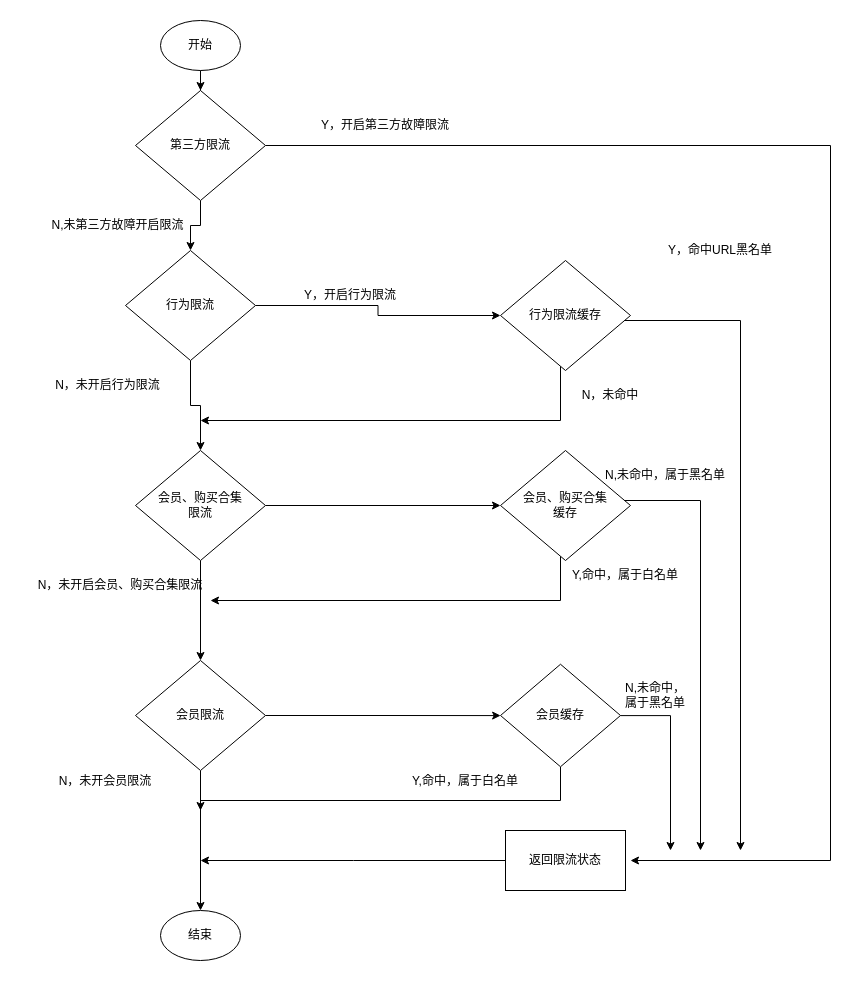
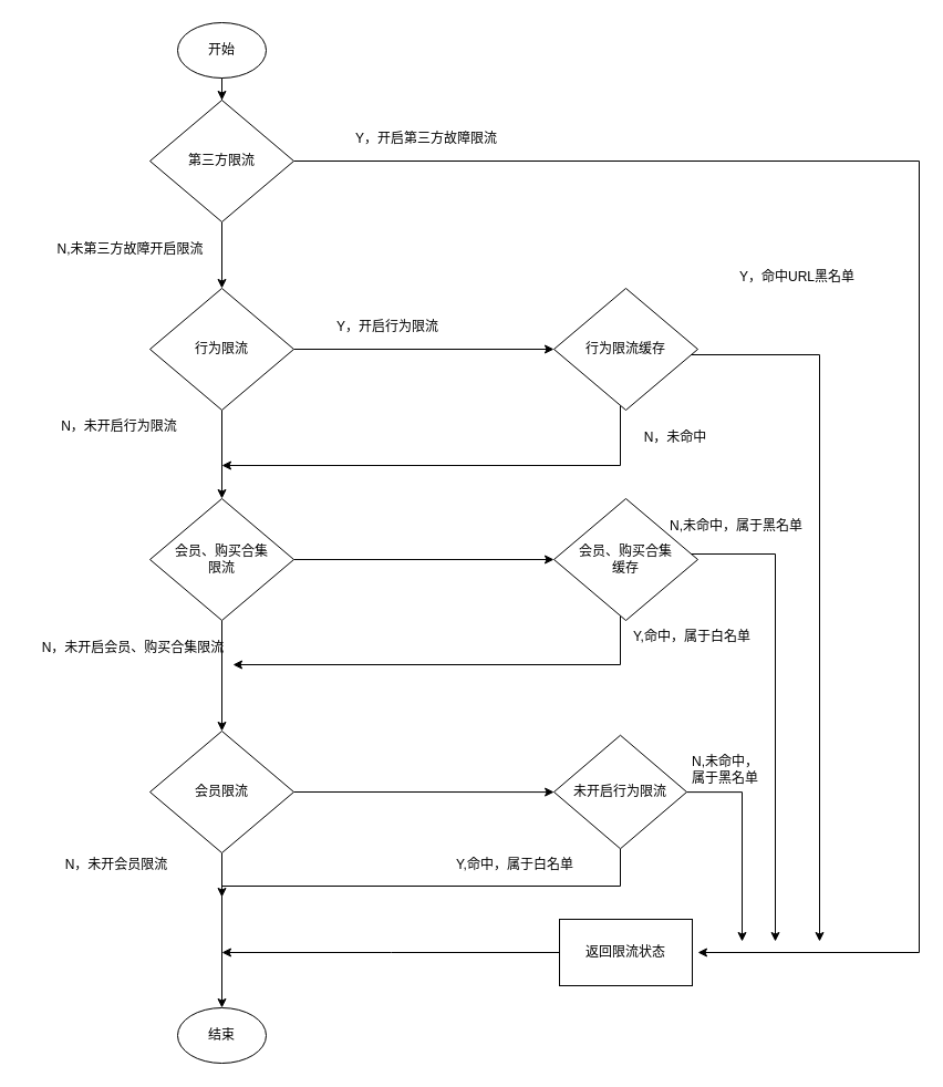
  <mxCell id="0" />
  <mxCell id="1" parent="0" />
  <mxCell id="2" style="edgeStyle=orthogonalEdgeStyle;rounded=0;orthogonalLoop=1;jettySize=auto;html=1;entryX=0.5;entryY=0;entryDx=0;entryDy=0;" edge="1" parent="1" source="3" target="6"><mxGeometry relative="1" as="geometry" /></mxCell>
  <mxCell id="3" value="开始" style="ellipse;whiteSpace=wrap;html=1;" vertex="1" parent="1"><mxGeometry x="160" y="20" width="80" height="50" as="geometry" /></mxCell>
  <mxCell id="4" style="edgeStyle=orthogonalEdgeStyle;rounded=0;orthogonalLoop=1;jettySize=auto;html=1;" edge="1" parent="1" source="6"><mxGeometry relative="1" as="geometry"><mxPoint x="630" y="860" as="targetPoint" /><Array as="points"><mxPoint x="830" y="145" /><mxPoint x="830" y="860" /></Array></mxGeometry></mxCell>
  <mxCell id="5" style="edgeStyle=orthogonalEdgeStyle;rounded=0;orthogonalLoop=1;jettySize=auto;html=1;entryX=0.5;entryY=0;entryDx=0;entryDy=0;" edge="1" parent="1" source="6" target="9"><mxGeometry relative="1" as="geometry" /></mxCell>
  <mxCell id="6" value="第三方限流" style="rhombus;whiteSpace=wrap;html=1;" vertex="1" parent="1"><mxGeometry x="135" y="90" width="130" height="110" as="geometry" /></mxCell>
  <mxCell id="7" value="" style="edgeStyle=orthogonalEdgeStyle;rounded=0;orthogonalLoop=1;jettySize=auto;html=1;" edge="1" parent="1" source="9" target="22"><mxGeometry relative="1" as="geometry" /></mxCell>
  <mxCell id="8" style="edgeStyle=orthogonalEdgeStyle;rounded=0;orthogonalLoop=1;jettySize=auto;html=1;exitX=0.5;exitY=1;exitDx=0;exitDy=0;entryX=0.5;entryY=0;entryDx=0;entryDy=0;" edge="1" parent="1" source="9" target="12"><mxGeometry relative="1" as="geometry" /></mxCell>
- <mxCell id="9" value="行为限流" style="rhombus;whiteSpace=wrap;html=1;" vertex="1" parent="1"><mxGeometry x="125" y="250" width="130" height="110" as="geometry" /></mxCell>
+ <mxCell id="9" value="行为限流" style="rhombus;whiteSpace=wrap;html=1;" vertex="1" parent="1"><mxGeometry x="135" y="260" width="130" height="110" as="geometry" /></mxCell>
  <mxCell id="10" style="edgeStyle=orthogonalEdgeStyle;rounded=0;orthogonalLoop=1;jettySize=auto;html=1;exitX=0.5;exitY=1;exitDx=0;exitDy=0;entryX=0.5;entryY=0;entryDx=0;entryDy=0;" edge="1" parent="1" source="12" target="15"><mxGeometry relative="1" as="geometry" /></mxCell>
  <mxCell id="11" value="" style="edgeStyle=orthogonalEdgeStyle;rounded=0;orthogonalLoop=1;jettySize=auto;html=1;" edge="1" parent="1" source="12" target="30"><mxGeometry relative="1" as="geometry" /></mxCell>
  <mxCell id="12" value="会员、购买合集&lt;br&gt;限流" style="rhombus;whiteSpace=wrap;html=1;" vertex="1" parent="1"><mxGeometry x="135" y="450" width="130" height="110" as="geometry" /></mxCell>
  <mxCell id="13" style="edgeStyle=orthogonalEdgeStyle;rounded=0;orthogonalLoop=1;jettySize=auto;html=1;entryX=0.5;entryY=0;entryDx=0;entryDy=0;" edge="1" parent="1" source="15" target="16"><mxGeometry relative="1" as="geometry" /></mxCell>
  <mxCell id="14" value="" style="edgeStyle=orthogonalEdgeStyle;rounded=0;orthogonalLoop=1;jettySize=auto;html=1;" edge="1" parent="1" source="15" target="35"><mxGeometry relative="1" as="geometry" /></mxCell>
  <mxCell id="15" value="会员限流" style="rhombus;whiteSpace=wrap;html=1;" vertex="1" parent="1"><mxGeometry x="135" y="660" width="130" height="110" as="geometry" /></mxCell>
  <mxCell id="16" value="结束" style="ellipse;whiteSpace=wrap;html=1;" vertex="1" parent="1"><mxGeometry x="160" y="910" width="80" height="50" as="geometry" /></mxCell>
  <mxCell id="17" style="edgeStyle=orthogonalEdgeStyle;rounded=0;orthogonalLoop=1;jettySize=auto;html=1;" edge="1" parent="1" source="18"><mxGeometry relative="1" as="geometry"><mxPoint x="200" y="860" as="targetPoint" /></mxGeometry></mxCell>
  <mxCell id="18" value="返回限流状态" style="rounded=0;whiteSpace=wrap;html=1;" vertex="1" parent="1"><mxGeometry x="505" y="830" width="120" height="60" as="geometry" /></mxCell>
  <mxCell id="19" value="Y，开启第三方故障限流" style="text;html=1;strokeColor=none;fillColor=none;align=center;verticalAlign=middle;whiteSpace=wrap;rounded=0;" vertex="1" parent="1"><mxGeometry x="300" y="110" width="170" height="30" as="geometry" /></mxCell>
  <mxCell id="20" style="edgeStyle=orthogonalEdgeStyle;rounded=0;orthogonalLoop=1;jettySize=auto;html=1;" edge="1" parent="1" source="22"><mxGeometry relative="1" as="geometry"><mxPoint x="740" y="850" as="targetPoint" /><Array as="points"><mxPoint x="740" y="320" /></Array></mxGeometry></mxCell>
  <mxCell id="21" style="edgeStyle=orthogonalEdgeStyle;rounded=0;orthogonalLoop=1;jettySize=auto;html=1;" edge="1" parent="1" source="22"><mxGeometry relative="1" as="geometry"><mxPoint x="200" y="420" as="targetPoint" /><Array as="points"><mxPoint x="560" y="420" /></Array></mxGeometry></mxCell>
  <mxCell id="22" value="行为限流缓存" style="rhombus;whiteSpace=wrap;html=1;" vertex="1" parent="1"><mxGeometry x="500" y="260" width="130" height="110" as="geometry" /></mxCell>
  <mxCell id="23" value="N,未第三方故障开启限流" style="text;html=1;strokeColor=none;fillColor=none;align=center;verticalAlign=middle;whiteSpace=wrap;rounded=0;" vertex="1" parent="1"><mxGeometry x="45" y="210" width="145" height="30" as="geometry" /></mxCell>
  <mxCell id="24" value="Y，开启行为限流" style="text;html=1;strokeColor=none;fillColor=none;align=center;verticalAlign=middle;whiteSpace=wrap;rounded=0;" vertex="1" parent="1"><mxGeometry x="300" y="280" width="100" height="30" as="geometry" /></mxCell>
  <mxCell id="25" value="Y，命中URL黑名单" style="text;html=1;strokeColor=none;fillColor=none;align=center;verticalAlign=middle;whiteSpace=wrap;rounded=0;" vertex="1" parent="1"><mxGeometry x="660" y="235" width="120" height="30" as="geometry" /></mxCell>
  <mxCell id="26" value="N，未命中" style="text;html=1;strokeColor=none;fillColor=none;align=center;verticalAlign=middle;whiteSpace=wrap;rounded=0;" vertex="1" parent="1"><mxGeometry x="550" y="380" width="120" height="30" as="geometry" /></mxCell>
  <mxCell id="27" value="N，未开启行为限流" style="text;html=1;strokeColor=none;fillColor=none;align=center;verticalAlign=middle;whiteSpace=wrap;rounded=0;" vertex="1" parent="1"><mxGeometry x="45" y="370" width="125" height="30" as="geometry" /></mxCell>
  <mxCell id="28" style="edgeStyle=orthogonalEdgeStyle;rounded=0;orthogonalLoop=1;jettySize=auto;html=1;" edge="1" parent="1" source="30"><mxGeometry relative="1" as="geometry"><mxPoint x="700" y="850" as="targetPoint" /><Array as="points"><mxPoint x="700" y="500" /></Array></mxGeometry></mxCell>
  <mxCell id="29" style="edgeStyle=orthogonalEdgeStyle;rounded=0;orthogonalLoop=1;jettySize=auto;html=1;" edge="1" parent="1" source="30"><mxGeometry relative="1" as="geometry"><mxPoint x="210" y="600" as="targetPoint" /><Array as="points"><mxPoint x="560" y="600" /></Array></mxGeometry></mxCell>
  <mxCell id="30" value="会员、购买合集&lt;br&gt;缓存" style="rhombus;whiteSpace=wrap;html=1;" vertex="1" parent="1"><mxGeometry x="500" y="450" width="130" height="110" as="geometry" /></mxCell>
  <mxCell id="31" value="N,未命中，属于黑名单" style="text;html=1;strokeColor=none;fillColor=none;align=center;verticalAlign=middle;whiteSpace=wrap;rounded=0;" vertex="1" parent="1"><mxGeometry x="600" y="460" width="130" height="30" as="geometry" /></mxCell>
  <mxCell id="32" value="Y,命中，属于白名单" style="text;html=1;strokeColor=none;fillColor=none;align=center;verticalAlign=middle;whiteSpace=wrap;rounded=0;" vertex="1" parent="1"><mxGeometry x="560" y="560" width="130" height="30" as="geometry" /></mxCell>
  <mxCell id="33" style="edgeStyle=orthogonalEdgeStyle;rounded=0;orthogonalLoop=1;jettySize=auto;html=1;" edge="1" parent="1" source="35"><mxGeometry relative="1" as="geometry"><mxPoint x="670" y="850" as="targetPoint" /><Array as="points"><mxPoint x="670" y="715" /></Array></mxGeometry></mxCell>
  <mxCell id="34" style="edgeStyle=orthogonalEdgeStyle;rounded=0;orthogonalLoop=1;jettySize=auto;html=1;" edge="1" parent="1" source="35"><mxGeometry relative="1" as="geometry"><mxPoint x="200" y="810" as="targetPoint" /><Array as="points"><mxPoint x="560" y="800" /></Array></mxGeometry></mxCell>
- <mxCell id="35" value="会员缓存" style="rhombus;whiteSpace=wrap;html=1;" vertex="1" parent="1"><mxGeometry x="500" y="663.75" width="120" height="102.5" as="geometry" /></mxCell>
+ <mxCell id="35" value="未开启行为限流" style="rhombus;whiteSpace=wrap;html=1;" vertex="1" parent="1"><mxGeometry x="500" y="663.75" width="120" height="102.5" as="geometry" /></mxCell>
  <mxCell id="36" value="N,未命中，&lt;br&gt;属于黑名单" style="text;html=1;strokeColor=none;fillColor=none;align=center;verticalAlign=middle;whiteSpace=wrap;rounded=0;" vertex="1" parent="1"><mxGeometry x="590" y="680" width="130" height="30" as="geometry" /></mxCell>
  <mxCell id="37" value="Y,命中，属于白名单" style="text;html=1;strokeColor=none;fillColor=none;align=center;verticalAlign=middle;whiteSpace=wrap;rounded=0;" vertex="1" parent="1"><mxGeometry x="400" y="766.25" width="130" height="30" as="geometry" /></mxCell>
  <mxCell id="38" value="N，未开启会员、购买合集限流" style="text;html=1;strokeColor=none;fillColor=none;align=center;verticalAlign=middle;whiteSpace=wrap;rounded=0;" vertex="1" parent="1"><mxGeometry x="35" y="570" width="170" height="30" as="geometry" /></mxCell>
  <mxCell id="39" value="N，未开会员限流" style="text;html=1;strokeColor=none;fillColor=none;align=center;verticalAlign=middle;whiteSpace=wrap;rounded=0;" vertex="1" parent="1"><mxGeometry x="20" y="766.25" width="170" height="30" as="geometry" /></mxCell>
